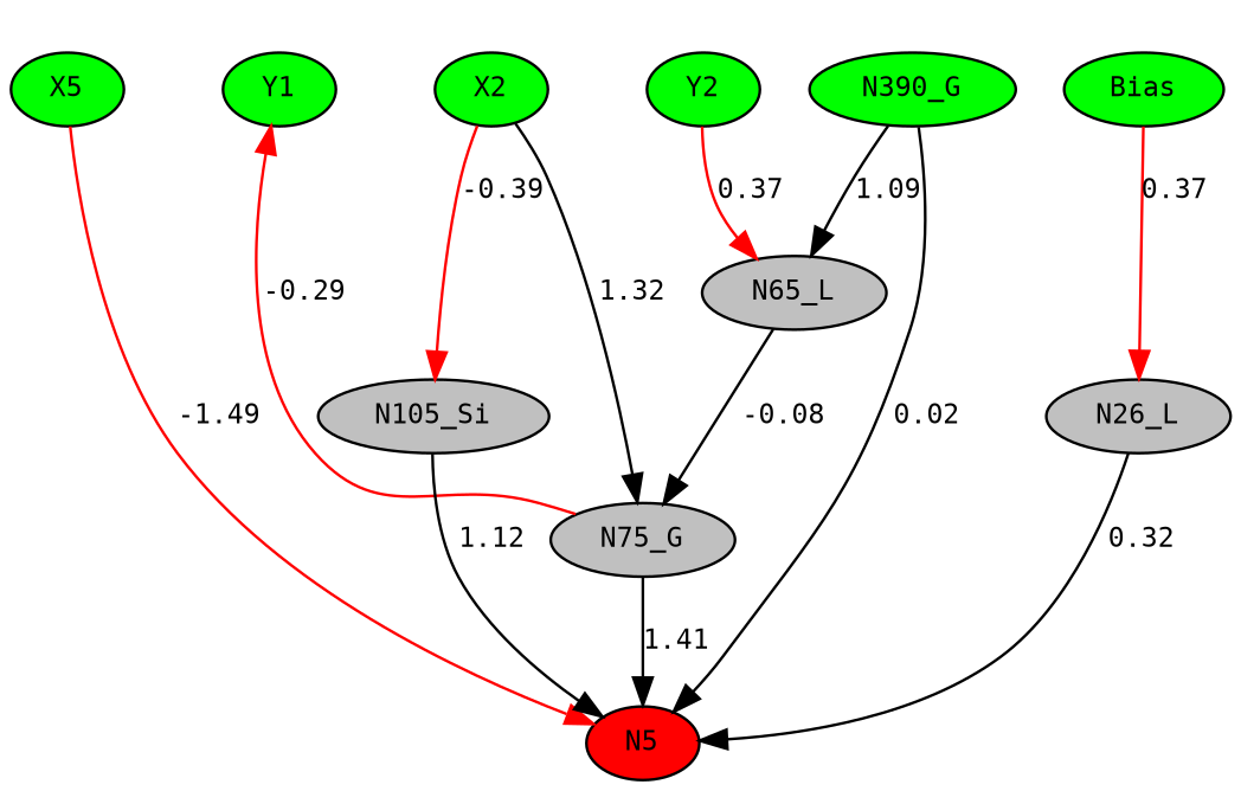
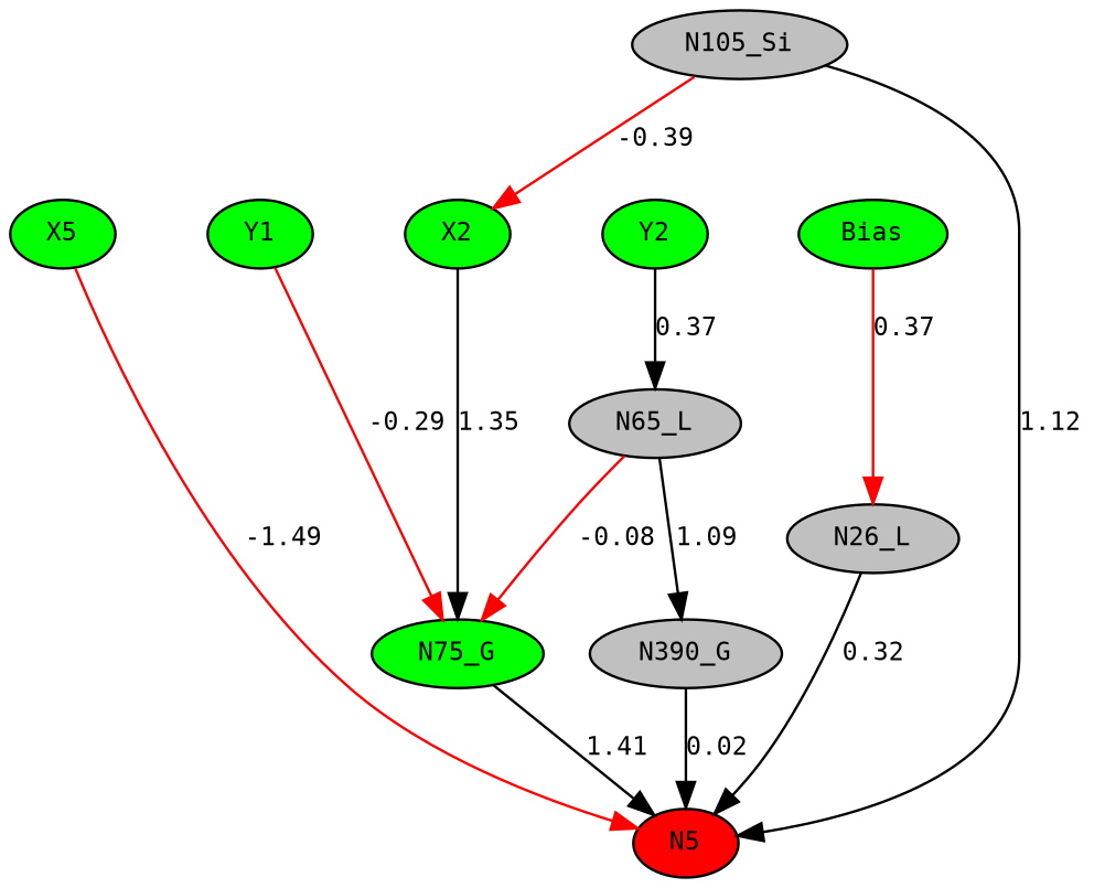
  digraph {
    fontname="DejaVu Sans Mono"
    node [fillcolor=green fontname="DejaVu Sans Mono" fontsize=10 shape=ellipse style=filled]
    edge [color=black fontname="DejaVu Sans Mono" fontsize=10]
    N5 [fillcolor=red height=0.1 width=0.1]
    n2 [height=0.1 label=Bias width=0.1]
    n3 [height=0.1 label=X5 width=0.1]
    n4 [height=0.1 label=Y1 width=0.1]
    n5 [height=0.1 label=X2 width=0.1]
    n6 [height=0.1 label=Y2 width=0.1]
    n7 [fillcolor=gray height=0.1 label=N26_L width=0.1]
-   n8 [fillcolor=gray height=0.1 label=N75_G width=0.1]
+   n8 [height=0.1 label=N75_G width=0.1]
    n9 [fillcolor=gray height=0.1 label=N105_Si width=0.1]
    n10 [fillcolor=gray height=0.1 label=N65_L width=0.1]
-   n11 [height=0.1 label=N390_G width=0.1]
+   n11 [fillcolor=gray height=0.1 label=N390_G width=0.1]
    subgraph sub_1 {
      rank=same
      N5
    }
    subgraph sub_2 {
      rank=same
      n2
      n3
      n4
      n5
      n6
    }
    n2 -> n7 [arrowType=inv color=red label=0.37]
    n3 -> N5 [arrowType=inv color=red label=-1.49]
    n3 -> n4 [style=invis color="" fontsize=""]
    n4 -> n5 [style=invis color="" fontsize=""]
-   n8 -> n4 [arrowType=inv color=red label=-0.29]
+   n4 -> n8 [arrowType=inv color=red label=-0.29]
    n5 -> n6 [style=invis color="" fontsize=""]
-   n5 -> n8 [label=1.32]
-   n5 -> n9 [arrowType=inv color=red label=-0.39]
+   n5 -> n8 [label=1.35]
+   n9 -> n5 [arrowType=inv color=red label=-0.39]
    n6 -> n2 [style=invis color="" fontsize=""]
-   n6 -> n10 [color=red label=0.37]
+   n6 -> n10 [label=0.37]
    n7 -> N5 [label=0.32]
    n8 -> N5 [label=1.41]
    n9 -> N5 [label=1.12]
-   n10 -> n8 [arrowType=inv label=-0.08]
-   n11 -> n10 [label=1.09]
+   n10 -> n8 [arrowType=inv color=red label=-0.08]
+   n10 -> n11 [label=1.09]
    n11 -> N5 [label=0.02]
  }
